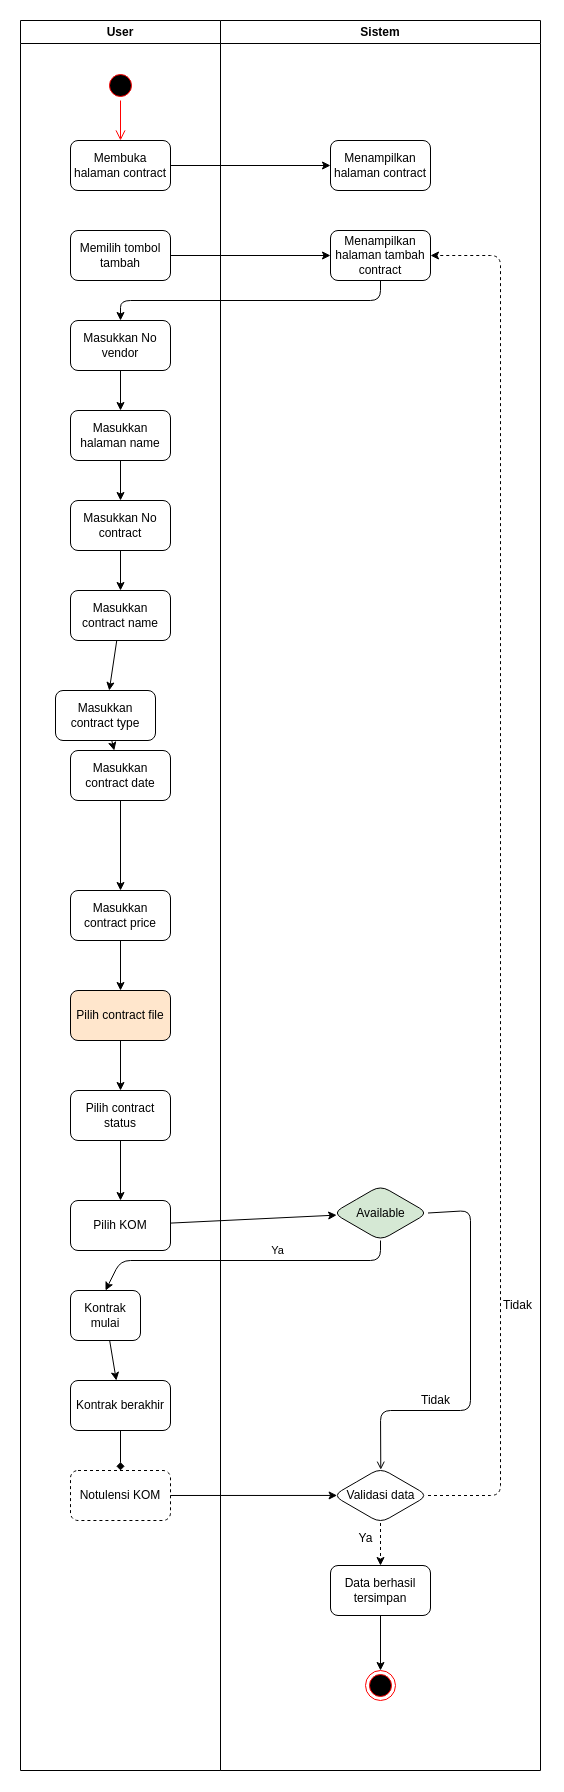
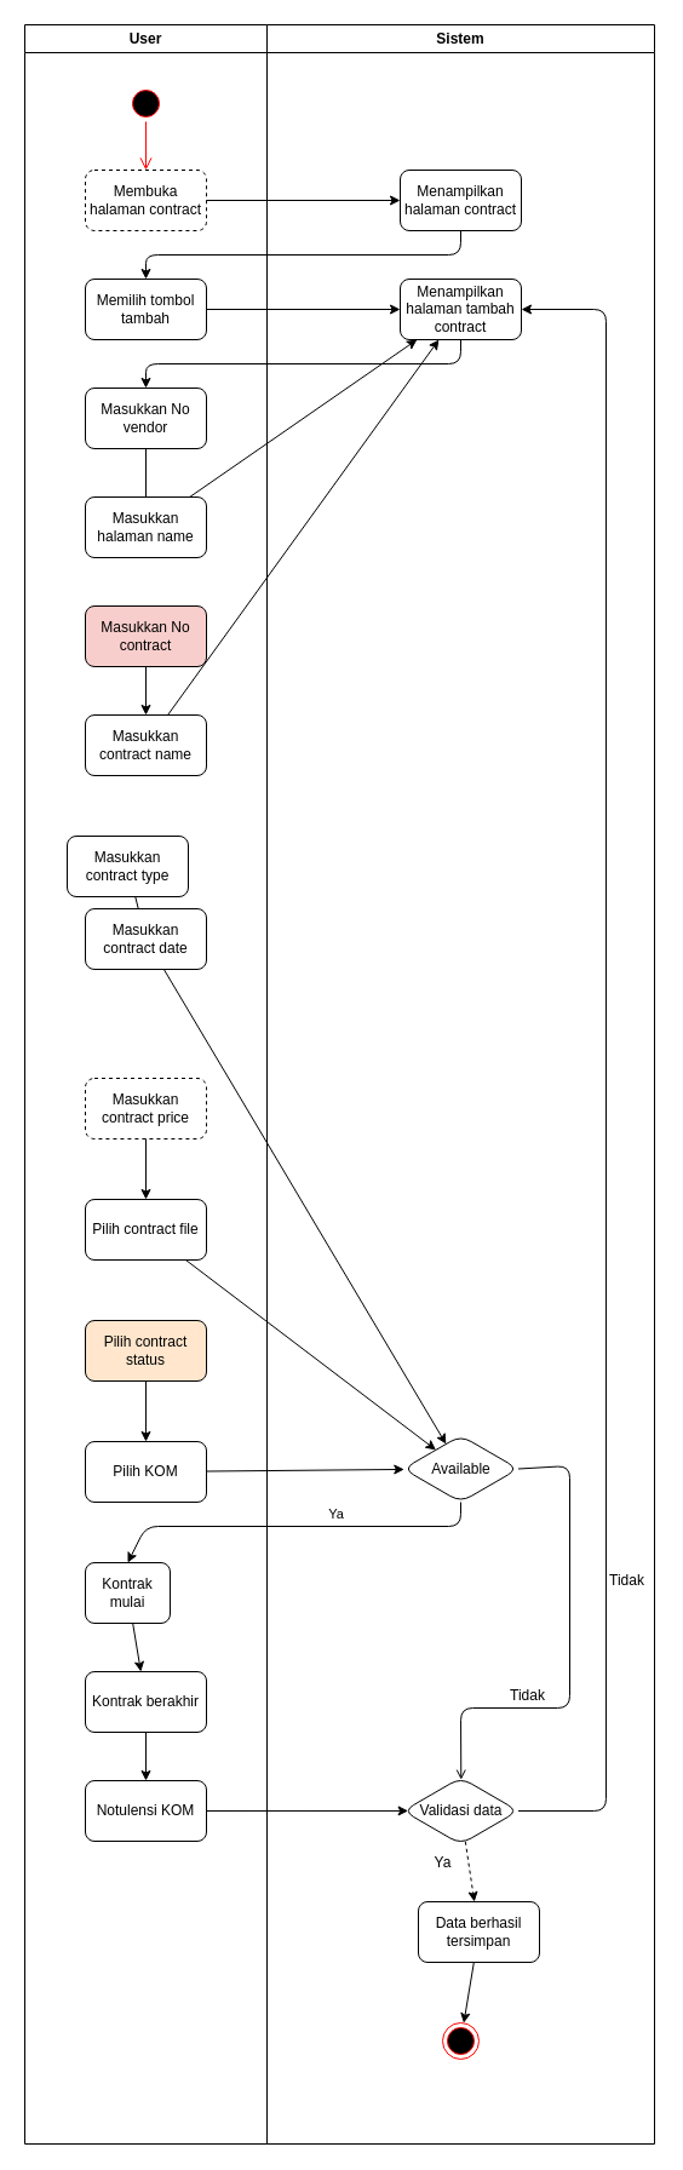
  <mxCell id="0" />
  <mxCell id="1" parent="0" />
  <mxCell id="2" value="User" style="swimlane;whiteSpace=wrap;html=1;" vertex="1" parent="1"><mxGeometry x="20" y="20" width="200" height="1750" as="geometry" /></mxCell>
- <mxCell id="3" value="Membuka halaman contract" style="rounded=1;whiteSpace=wrap;html=1;" vertex="1" parent="2"><mxGeometry x="50" y="120" width="100" height="50" as="geometry" /></mxCell>
+ <mxCell id="3" value="Membuka halaman contract" style="rounded=1;whiteSpace=wrap;html=1;dashed=1;" vertex="1" parent="2"><mxGeometry x="50" y="120" width="100" height="50" as="geometry" /></mxCell>
  <mxCell id="4" value="" style="ellipse;html=1;shape=startState;fillColor=#000000;strokeColor=#ff0000;" vertex="1" parent="2"><mxGeometry x="85" y="50" width="30" height="30" as="geometry" /></mxCell>
  <mxCell id="5" value="" style="edgeStyle=orthogonalEdgeStyle;html=1;verticalAlign=bottom;endArrow=open;endSize=8;strokeColor=#ff0000;entryX=0.5;entryY=0;entryDx=0;entryDy=0;" edge="1" source="4" parent="2" target="3"><mxGeometry relative="1" as="geometry"><mxPoint x="100" y="120" as="targetPoint" /></mxGeometry></mxCell>
  <mxCell id="6" value="Memilih tombol tambah" style="rounded=1;whiteSpace=wrap;html=1;" vertex="1" parent="2"><mxGeometry x="50" y="210" width="100" height="50" as="geometry" /></mxCell>
- <mxCell id="7" value="" style="edgeStyle=none;html=1;" edge="1" parent="2" source="8" target="10"><mxGeometry relative="1" as="geometry" /></mxCell>
+ <mxCell id="7" value="" style="edgeStyle=none;html=1;endArrow=none;" edge="1" parent="2" source="8" target="10"><mxGeometry relative="1" as="geometry" /></mxCell>
  <mxCell id="8" value="Masukkan No vendor" style="rounded=1;whiteSpace=wrap;html=1;" vertex="1" parent="2"><mxGeometry x="50" y="300" width="100" height="50" as="geometry" /></mxCell>
- <mxCell id="9" value="" style="edgeStyle=none;html=1;" edge="1" parent="2" source="10" target="12"><mxGeometry relative="1" as="geometry" /></mxCell>
+ <mxCell id="9" value="" style="edgeStyle=none;html=1;" edge="1" parent="2" source="10" target="35"><mxGeometry relative="1" as="geometry" /></mxCell>
  <mxCell id="10" value="Masukkan halaman name" style="rounded=1;whiteSpace=wrap;html=1;" vertex="1" parent="2"><mxGeometry x="50" y="390" width="100" height="50" as="geometry" /></mxCell>
  <mxCell id="11" value="" style="edgeStyle=none;html=1;" edge="1" parent="2" source="12" target="14"><mxGeometry relative="1" as="geometry" /></mxCell>
- <mxCell id="12" value="Masukkan No contract" style="rounded=1;whiteSpace=wrap;html=1;" vertex="1" parent="2"><mxGeometry x="50" y="480" width="100" height="50" as="geometry" /></mxCell>
- <mxCell id="13" value="" style="edgeStyle=none;html=1;" edge="1" parent="2" source="14" target="16"><mxGeometry relative="1" as="geometry" /></mxCell>
+ <mxCell id="12" value="Masukkan No contract" style="rounded=1;whiteSpace=wrap;html=1;fillColor=#f8cecc;" vertex="1" parent="2"><mxGeometry x="50" y="480" width="100" height="50" as="geometry" /></mxCell>
+ <mxCell id="13" value="" style="edgeStyle=none;html=1;" edge="1" parent="2" source="14" target="35"><mxGeometry relative="1" as="geometry" /></mxCell>
  <mxCell id="14" value="Masukkan contract name" style="rounded=1;whiteSpace=wrap;html=1;" vertex="1" parent="2"><mxGeometry x="50" y="570" width="100" height="50" as="geometry" /></mxCell>
- <mxCell id="15" value="" style="edgeStyle=none;html=1;" edge="1" parent="2" source="16" target="17"><mxGeometry relative="1" as="geometry" /></mxCell>
+ <mxCell id="15" value="" style="edgeStyle=none;html=1;endArrow=none;" edge="1" parent="2" source="16" target="17"><mxGeometry relative="1" as="geometry" /></mxCell>
  <mxCell id="16" value="Masukkan contract type" style="rounded=1;whiteSpace=wrap;html=1;" vertex="1" parent="2"><mxGeometry x="35" y="670" width="100" height="50" as="geometry" /></mxCell>
  <mxCell id="17" value="Masukkan contract date" style="rounded=1;whiteSpace=wrap;html=1;" vertex="1" parent="2"><mxGeometry x="50" y="730" width="100" height="50" as="geometry" /></mxCell>
- <mxCell id="18" value="Masukkan contract price" style="rounded=1;whiteSpace=wrap;html=1;" vertex="1" parent="2"><mxGeometry x="50" y="870" width="100" height="50" as="geometry" /></mxCell>
- <mxCell id="19" value="" style="edgeStyle=none;html=1;" edge="1" parent="2" source="17" target="18"><mxGeometry relative="1" as="geometry" /></mxCell>
+ <mxCell id="18" value="Masukkan contract price" style="rounded=1;whiteSpace=wrap;html=1;dashed=1;" vertex="1" parent="2"><mxGeometry x="50" y="870" width="100" height="50" as="geometry" /></mxCell>
+ <mxCell id="19" value="" style="edgeStyle=none;html=1;" edge="1" parent="2" source="17" target="27"><mxGeometry relative="1" as="geometry" /></mxCell>
  <mxCell id="20" value="" style="edgeStyle=none;html=1;" edge="1" parent="2" source="21" target="23"><mxGeometry relative="1" as="geometry" /></mxCell>
  <mxCell id="21" value="Kontrak mulai" style="rounded=1;whiteSpace=wrap;html=1;" vertex="1" parent="2"><mxGeometry x="50" y="1270" width="70" height="50" as="geometry" /></mxCell>
- <mxCell id="22" value="" style="edgeStyle=none;html=1;endArrow=diamond;" edge="1" parent="2" source="23" target="24"><mxGeometry relative="1" as="geometry" /></mxCell>
+ <mxCell id="22" value="" style="edgeStyle=none;html=1;" edge="1" parent="2" source="23" target="24"><mxGeometry relative="1" as="geometry" /></mxCell>
  <mxCell id="23" value="Kontrak berakhir" style="rounded=1;whiteSpace=wrap;html=1;" vertex="1" parent="2"><mxGeometry x="50" y="1360" width="100" height="50" as="geometry" /></mxCell>
- <mxCell id="24" value="Notulensi KOM" style="rounded=1;whiteSpace=wrap;html=1;dashed=1;" vertex="1" parent="2"><mxGeometry x="50" y="1450" width="100" height="50" as="geometry" /></mxCell>
+ <mxCell id="24" value="Notulensi KOM" style="rounded=1;whiteSpace=wrap;html=1;" vertex="1" parent="2"><mxGeometry x="50" y="1450" width="100" height="50" as="geometry" /></mxCell>
  <mxCell id="25" value="Sistem" style="swimlane;whiteSpace=wrap;html=1;" vertex="1" parent="1"><mxGeometry x="220" y="20" width="320" height="1750" as="geometry" /></mxCell>
  <mxCell id="26" style="edgeStyle=none;html=1;entryX=0.503;entryY=0.031;entryDx=0;entryDy=0;exitX=1;exitY=0.5;exitDx=0;exitDy=0;entryPerimeter=0;endArrow=open;" edge="1" parent="25" source="27" target="30"><mxGeometry relative="1" as="geometry"><Array as="points"><mxPoint x="250" y="1190" /><mxPoint x="250" y="1390" /><mxPoint x="160" y="1390" /></Array></mxGeometry></mxCell>
- <mxCell id="27" value="Available" style="rhombus;whiteSpace=wrap;html=1;rounded=1;fillColor=#d5e8d4;" vertex="1" parent="25"><mxGeometry x="112.5" y="1165" width="95" height="55" as="geometry" /></mxCell>
+ <mxCell id="27" value="Available" style="rhombus;whiteSpace=wrap;html=1;rounded=1;" vertex="1" parent="25"><mxGeometry x="112.5" y="1165" width="95" height="55" as="geometry" /></mxCell>
  <mxCell id="28" value="" style="edgeStyle=none;html=1;dashed=1;" edge="1" parent="25" source="30" target="32"><mxGeometry relative="1" as="geometry" /></mxCell>
- <mxCell id="29" style="edgeStyle=none;html=1;entryX=1;entryY=0.5;entryDx=0;entryDy=0;dashed=1;" edge="1" parent="25" source="30" target="35"><mxGeometry relative="1" as="geometry"><mxPoint x="260" y="290" as="targetPoint" /><Array as="points"><mxPoint x="280" y="1475" /><mxPoint x="280" y="235" /></Array></mxGeometry></mxCell>
+ <mxCell id="29" style="edgeStyle=none;html=1;entryX=1;entryY=0.5;entryDx=0;entryDy=0;" edge="1" parent="25" source="30" target="35"><mxGeometry relative="1" as="geometry"><mxPoint x="260" y="290" as="targetPoint" /><Array as="points"><mxPoint x="280" y="1475" /><mxPoint x="280" y="235" /></Array></mxGeometry></mxCell>
  <mxCell id="30" value="Validasi data" style="rhombus;whiteSpace=wrap;html=1;rounded=1;" vertex="1" parent="25"><mxGeometry x="112.5" y="1447.5" width="95" height="55" as="geometry" /></mxCell>
  <mxCell id="31" value="" style="edgeStyle=none;html=1;" edge="1" parent="25" source="32" target="37"><mxGeometry relative="1" as="geometry" /></mxCell>
- <mxCell id="32" value="Data berhasil tersimpan" style="rounded=1;whiteSpace=wrap;html=1;" vertex="1" parent="25"><mxGeometry x="110" y="1545" width="100" height="50" as="geometry" /></mxCell>
+ <mxCell id="32" value="Data berhasil tersimpan" style="rounded=1;whiteSpace=wrap;html=1;" vertex="1" parent="25"><mxGeometry x="125" y="1550" width="100" height="50" as="geometry" /></mxCell>
  <mxCell id="33" value="Ya" style="text;html=1;align=center;verticalAlign=middle;resizable=0;points=[];autosize=1;strokeColor=none;fillColor=none;" vertex="1" parent="25"><mxGeometry x="125" y="1502.5" width="40" height="30" as="geometry" /></mxCell>
  <mxCell id="34" value="Menampilkan halaman contract" style="rounded=1;whiteSpace=wrap;html=1;" vertex="1" parent="25"><mxGeometry x="110" y="120" width="100" height="50" as="geometry" /></mxCell>
  <mxCell id="35" value="Menampilkan halaman tambah contract" style="rounded=1;whiteSpace=wrap;html=1;" vertex="1" parent="25"><mxGeometry x="110" y="210" width="100" height="50" as="geometry" /></mxCell>
  <mxCell id="36" value="Tidak" style="text;html=1;align=center;verticalAlign=middle;resizable=0;points=[];autosize=1;strokeColor=none;fillColor=none;" vertex="1" parent="25"><mxGeometry x="190" y="1365" width="50" height="30" as="geometry" /></mxCell>
  <mxCell id="37" value="" style="ellipse;html=1;shape=endState;fillColor=#000000;strokeColor=#ff0000;" vertex="1" parent="25"><mxGeometry x="145" y="1650" width="30" height="30" as="geometry" /></mxCell>
  <mxCell id="38" value="Tidak" style="text;html=1;align=center;verticalAlign=middle;resizable=0;points=[];autosize=1;strokeColor=none;fillColor=none;" vertex="1" parent="25"><mxGeometry x="272" y="1270" width="50" height="30" as="geometry" /></mxCell>
  <mxCell id="39" value="" style="edgeStyle=none;html=1;" edge="1" parent="1" source="18" target="41"><mxGeometry relative="1" as="geometry" /></mxCell>
- <mxCell id="40" value="" style="edgeStyle=none;html=1;" edge="1" parent="1" source="41" target="43"><mxGeometry relative="1" as="geometry" /></mxCell>
- <mxCell id="41" value="Pilih contract file" style="rounded=1;whiteSpace=wrap;html=1;fillColor=#ffe6cc;" vertex="1" parent="1"><mxGeometry x="70" y="990" width="100" height="50" as="geometry" /></mxCell>
+ <mxCell id="40" value="" style="edgeStyle=none;html=1;" edge="1" parent="1" source="41" target="27"><mxGeometry relative="1" as="geometry" /></mxCell>
+ <mxCell id="41" value="Pilih contract file" style="rounded=1;whiteSpace=wrap;html=1;" vertex="1" parent="1"><mxGeometry x="70" y="990" width="100" height="50" as="geometry" /></mxCell>
  <mxCell id="42" value="" style="edgeStyle=none;html=1;" edge="1" parent="1" source="43" target="45"><mxGeometry relative="1" as="geometry" /></mxCell>
- <mxCell id="43" value="Pilih contract status" style="rounded=1;whiteSpace=wrap;html=1;" vertex="1" parent="1"><mxGeometry x="70" y="1090" width="100" height="50" as="geometry" /></mxCell>
+ <mxCell id="43" value="Pilih contract status" style="rounded=1;whiteSpace=wrap;html=1;fillColor=#ffe6cc;" vertex="1" parent="1"><mxGeometry x="70" y="1090" width="100" height="50" as="geometry" /></mxCell>
  <mxCell id="44" value="" style="edgeStyle=none;html=1;" edge="1" parent="1" source="45" target="27"><mxGeometry relative="1" as="geometry" /></mxCell>
- <mxCell id="45" value="Pilih KOM" style="rounded=1;whiteSpace=wrap;html=1;" vertex="1" parent="1"><mxGeometry x="70" y="1200" width="100" height="50" as="geometry" /></mxCell>
+ <mxCell id="45" value="Pilih KOM" style="rounded=1;whiteSpace=wrap;html=1;" vertex="1" parent="1"><mxGeometry x="70" y="1190" width="100" height="50" as="geometry" /></mxCell>
  <mxCell id="46" style="edgeStyle=none;html=1;entryX=0.5;entryY=0;entryDx=0;entryDy=0;exitX=0.5;exitY=1;exitDx=0;exitDy=0;" edge="1" parent="1" source="27" target="21"><mxGeometry relative="1" as="geometry"><Array as="points"><mxPoint x="380" y="1260" /><mxPoint x="120" y="1260" /></Array></mxGeometry></mxCell>
  <mxCell id="47" value="Ya" style="edgeLabel;html=1;align=center;verticalAlign=middle;resizable=0;points=[];" vertex="1" connectable="0" parent="46"><mxGeometry x="-0.209" y="-4" relative="1" as="geometry"><mxPoint y="-7" as="offset" /></mxGeometry></mxCell>
  <mxCell id="48" value="" style="edgeStyle=none;html=1;entryX=0.043;entryY=0.499;entryDx=0;entryDy=0;entryPerimeter=0;" edge="1" parent="1" source="24" target="30"><mxGeometry relative="1" as="geometry"><mxPoint x="320" y="1520" as="targetPoint" /></mxGeometry></mxCell>
  <mxCell id="49" value="" style="edgeStyle=none;html=1;" edge="1" parent="1" source="3" target="34"><mxGeometry relative="1" as="geometry" /></mxCell>
+ <mxCell id="50" value="" style="edgeStyle=none;html=1;" edge="1" parent="1" source="34" target="6"><mxGeometry relative="1" as="geometry"><Array as="points"><mxPoint x="380" y="210" /><mxPoint x="120" y="210" /></Array></mxGeometry></mxCell>
  <mxCell id="51" value="" style="edgeStyle=none;html=1;" edge="1" parent="1" source="6" target="35"><mxGeometry relative="1" as="geometry" /></mxCell>
  <mxCell id="52" value="" style="edgeStyle=none;html=1;" edge="1" parent="1" source="35" target="8"><mxGeometry relative="1" as="geometry"><Array as="points"><mxPoint x="380" y="300" /><mxPoint x="120" y="300" /></Array></mxGeometry></mxCell>
